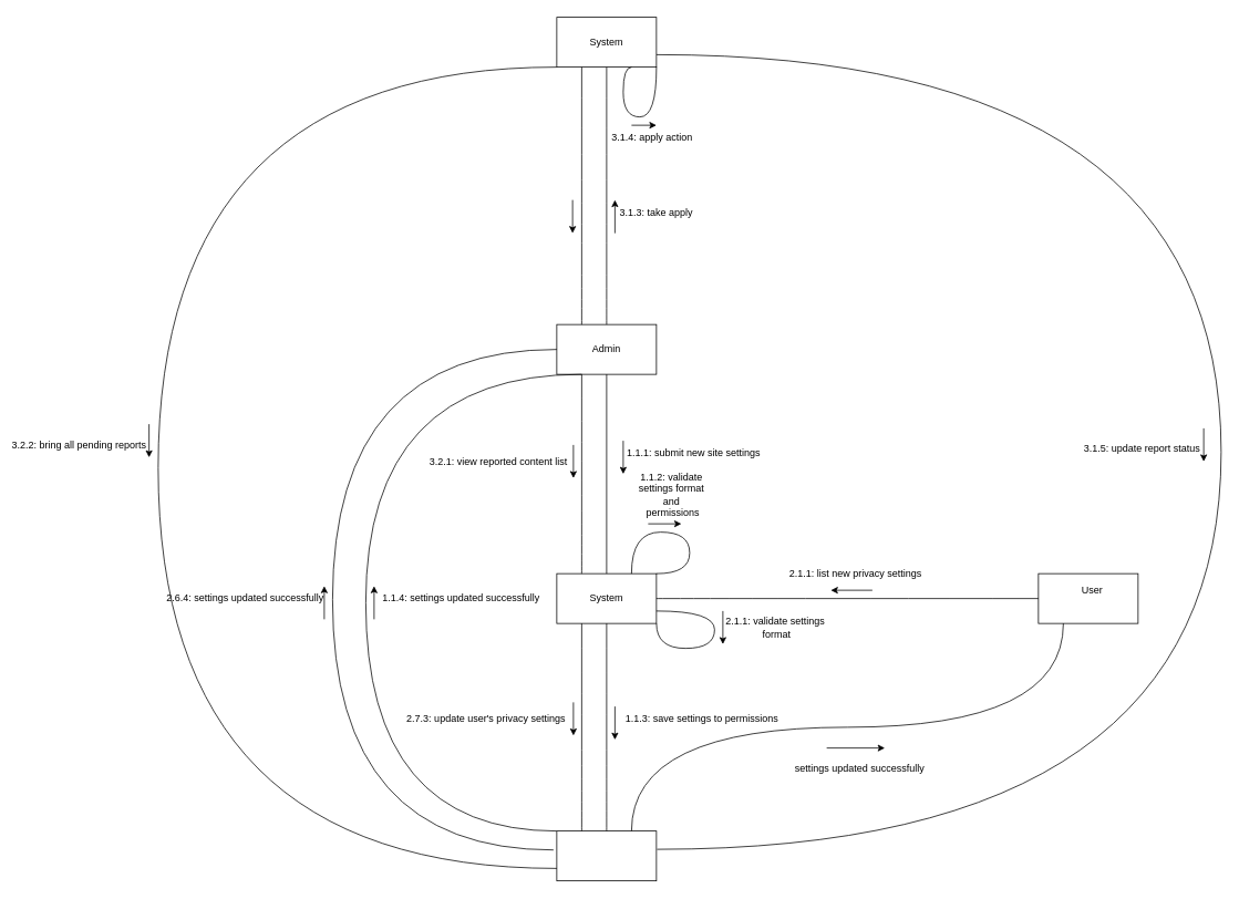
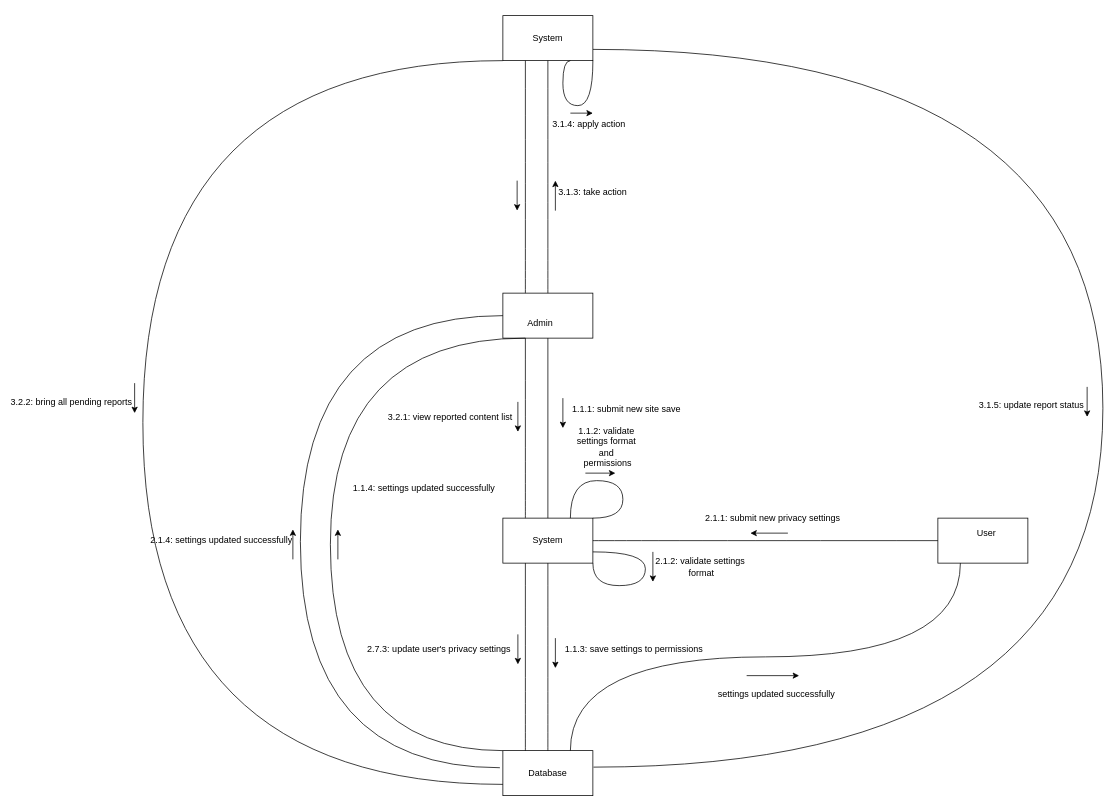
  <mxCell id="0" />
  <mxCell id="1" parent="0" />
  <mxCell id="2" value="" style="rounded=0;whiteSpace=wrap;html=1;" vertex="1" parent="1"><mxGeometry x="670" y="690" width="120" height="60" as="geometry" /></mxCell>
  <mxCell id="3" value="&lt;div style=&quot;line-height: 160%;&quot;&gt;System&lt;/div&gt;" style="text;html=1;align=center;verticalAlign=middle;whiteSpace=wrap;rounded=0;" vertex="1" parent="1"><mxGeometry x="700" y="705" width="60" height="30" as="geometry" /></mxCell>
  <mxCell id="4" value="" style="rounded=0;whiteSpace=wrap;html=1;" vertex="1" parent="1"><mxGeometry x="1250" y="690" width="120" height="60" as="geometry" /></mxCell>
  <mxCell id="5" value="User" style="text;html=1;align=center;verticalAlign=middle;whiteSpace=wrap;rounded=0;" vertex="1" parent="1"><mxGeometry x="1285" y="695" width="60" height="30" as="geometry" /></mxCell>
  <mxCell id="6" value="" style="rounded=0;whiteSpace=wrap;html=1;" vertex="1" parent="1"><mxGeometry x="670" y="1000" width="120" height="60" as="geometry" /></mxCell>
+ <mxCell id="7" value="Database" style="text;html=1;align=center;verticalAlign=middle;whiteSpace=wrap;rounded=0;" vertex="1" parent="1"><mxGeometry x="700" y="1015" width="60" height="30" as="geometry" /></mxCell>
  <mxCell id="8" value="" style="rounded=0;whiteSpace=wrap;html=1;" vertex="1" parent="1"><mxGeometry x="670" y="390" width="120" height="60" as="geometry" /></mxCell>
- <mxCell id="9" value="Ad&lt;span style=&quot;background-color: transparent; color: light-dark(rgb(0, 0, 0), rgb(255, 255, 255));&quot;&gt;min&lt;/span&gt;" style="text;html=1;align=center;verticalAlign=middle;whiteSpace=wrap;rounded=0;" vertex="1" parent="1"><mxGeometry x="700" y="405" width="60" height="30" as="geometry" /></mxCell>
+ <mxCell id="9" value="Ad&lt;span style=&quot;background-color: transparent; color: light-dark(rgb(0, 0, 0), rgb(255, 255, 255));&quot;&gt;min&lt;/span&gt;" style="text;html=1;align=center;verticalAlign=middle;whiteSpace=wrap;rounded=0;" vertex="1" parent="1"><mxGeometry x="690" y="415" width="60" height="30" as="geometry" /></mxCell>
  <mxCell id="10" value="" style="endArrow=none;html=1;rounded=0;edgeStyle=orthogonalEdgeStyle;curved=1;entryX=1;entryY=0.75;entryDx=0;entryDy=0;exitX=1.007;exitY=0.367;exitDx=0;exitDy=0;exitPerimeter=0;" edge="1" parent="1" source="6" target="42"><mxGeometry width="50" height="50" relative="1" as="geometry"><mxPoint x="1070" y="280" as="sourcePoint" /><mxPoint x="1120" y="230" as="targetPoint" /><Array as="points"><mxPoint x="1470" y="1022" /><mxPoint x="1470" y="65" /></Array></mxGeometry></mxCell>
  <mxCell id="11" value="" style="endArrow=none;html=1;rounded=0;edgeStyle=orthogonalEdgeStyle;curved=1;entryX=0.5;entryY=1;entryDx=0;entryDy=0;exitX=0.5;exitY=0;exitDx=0;exitDy=0;" edge="1" parent="1" source="2" target="8"><mxGeometry width="50" height="50" relative="1" as="geometry"><mxPoint x="700" y="540" as="sourcePoint" /><mxPoint x="750" y="490" as="targetPoint" /><Array as="points"><mxPoint x="730" y="570" /><mxPoint x="730" y="570" /></Array></mxGeometry></mxCell>
  <mxCell id="12" value="" style="endArrow=classic;html=1;rounded=0;" edge="1" parent="1"><mxGeometry width="50" height="50" relative="1" as="geometry"><mxPoint x="750" as="sourcePoint" y="530" /><mxPoint x="750" y="570" as="targetPoint" /></mxGeometry></mxCell>
- <mxCell id="13" value="&lt;span style=&quot;text-wrap-mode: nowrap;&quot;&gt;1.1.1: submit new site settings&lt;/span&gt;" style="text;html=1;align=center;verticalAlign=middle;whiteSpace=wrap;rounded=0;" vertex="1" parent="1"><mxGeometry x="750" width="170" height="30" as="geometry" y="530" /></mxCell>
+ <mxCell id="13" value="&lt;span style=&quot;text-wrap-mode: nowrap;&quot;&gt;1.1.1: submit new site save&lt;/span&gt;" style="text;html=1;align=center;verticalAlign=middle;whiteSpace=wrap;rounded=0;" vertex="1" parent="1"><mxGeometry x="750" width="170" height="30" as="geometry" y="530" /></mxCell>
  <mxCell id="14" value="" style="endArrow=none;html=1;rounded=0;edgeStyle=orthogonalEdgeStyle;curved=1;exitX=0.75;exitY=0;exitDx=0;exitDy=0;entryX=1;entryY=0;entryDx=0;entryDy=0;" edge="1" parent="1" source="2" target="2"><mxGeometry width="50" height="50" relative="1" as="geometry"><mxPoint x="880" y="700" as="sourcePoint" /><mxPoint x="960" y="690" as="targetPoint" /><Array as="points"><mxPoint x="760" y="640" /><mxPoint x="830" y="640" /><mxPoint x="830" y="690" /></Array></mxGeometry></mxCell>
  <mxCell id="15" value="" style="endArrow=classic;html=1;rounded=0;" edge="1" parent="1"><mxGeometry width="50" height="50" relative="1" as="geometry"><mxPoint x="780" y="630" as="sourcePoint" /><mxPoint x="820" y="630" as="targetPoint" /></mxGeometry></mxCell>
  <mxCell id="16" value="&lt;span style=&quot;text-wrap-mode: nowrap;&quot;&gt;1.1.2: validate&amp;nbsp;&lt;/span&gt;&lt;div style=&quot;text-wrap-mode: nowrap;&quot;&gt;settings format&amp;nbsp;&lt;/div&gt;&lt;div style=&quot;text-wrap-mode: nowrap;&quot;&gt;and&amp;nbsp;&lt;/div&gt;&lt;div style=&quot;text-wrap-mode: nowrap;&quot;&gt;permissions&lt;/div&gt;" style="text;html=1;align=center;verticalAlign=middle;whiteSpace=wrap;rounded=0;" vertex="1" parent="1"><mxGeometry x="760" y="560" width="100" height="70" as="geometry" /></mxCell>
  <mxCell id="17" value="" style="endArrow=none;html=1;rounded=0;edgeStyle=orthogonalEdgeStyle;curved=1;entryX=0.5;entryY=1;entryDx=0;entryDy=0;exitX=0.5;exitY=0;exitDx=0;exitDy=0;" edge="1" parent="1" source="6" target="2"><mxGeometry width="50" height="50" relative="1" as="geometry"><mxPoint x="860" y="820" as="sourcePoint" /><mxPoint x="910" y="770" as="targetPoint" /></mxGeometry></mxCell>
  <mxCell id="18" value="" style="endArrow=classic;html=1;rounded=0;" edge="1" parent="1"><mxGeometry width="50" height="50" relative="1" as="geometry"><mxPoint x="740" y="850" as="sourcePoint" /><mxPoint x="740" y="890" as="targetPoint" /></mxGeometry></mxCell>
  <mxCell id="19" value="&lt;span style=&quot;text-wrap-mode: nowrap;&quot;&gt;1.1.3: save settings to permissions&lt;/span&gt;" style="text;html=1;align=center;verticalAlign=middle;whiteSpace=wrap;rounded=0;" vertex="1" parent="1"><mxGeometry x="760" y="850" width="170" height="30" as="geometry" /></mxCell>
  <mxCell id="20" value="" style="endArrow=none;html=1;rounded=0;edgeStyle=orthogonalEdgeStyle;curved=1;exitX=0;exitY=0;exitDx=0;exitDy=0;entryX=0.25;entryY=1;entryDx=0;entryDy=0;" edge="1" parent="1" source="6" target="8"><mxGeometry width="50" height="50" relative="1" as="geometry"><mxPoint x="660" y="1000" as="sourcePoint" /><mxPoint x="660" y="500" as="targetPoint" /><Array as="points"><mxPoint x="440" y="1000" /><mxPoint x="440" y="450" /></Array></mxGeometry></mxCell>
  <mxCell id="21" value="" style="endArrow=classic;html=1;rounded=0;" edge="1" parent="1"><mxGeometry width="50" height="50" relative="1" as="geometry"><mxPoint x="450" y="745" as="sourcePoint" /><mxPoint x="450" y="705" as="targetPoint" /></mxGeometry></mxCell>
- <mxCell id="22" value="&lt;span style=&quot;text-wrap-mode: nowrap;&quot;&gt;1.1.4: settings updated successfully&lt;/span&gt;" style="text;html=1;align=center;verticalAlign=middle;whiteSpace=wrap;rounded=0;" vertex="1" parent="1"><mxGeometry x="470" y="705" width="170" height="30" as="geometry" /></mxCell>
+ <mxCell id="22" value="&lt;span style=&quot;text-wrap-mode: nowrap;&quot;&gt;1.1.4: settings updated successfully&lt;/span&gt;" style="text;html=1;align=center;verticalAlign=middle;whiteSpace=wrap;rounded=0;" vertex="1" parent="1"><mxGeometry x="480" y="635" width="170" height="30" as="geometry" /></mxCell>
  <mxCell id="23" value="" style="endArrow=none;html=1;rounded=0;edgeStyle=orthogonalEdgeStyle;curved=1;entryX=0;entryY=0.5;entryDx=0;entryDy=0;exitX=1;exitY=0.5;exitDx=0;exitDy=0;" edge="1" parent="1" source="2" target="4"><mxGeometry width="50" height="50" relative="1" as="geometry"><mxPoint x="1090" y="720" as="sourcePoint" /><mxPoint x="1140" y="670" as="targetPoint" /></mxGeometry></mxCell>
  <mxCell id="24" value="" style="endArrow=classic;html=1;rounded=0;" edge="1" parent="1"><mxGeometry width="50" height="50" relative="1" as="geometry"><mxPoint x="1050" y="710" as="sourcePoint" /><mxPoint x="1000" y="710" as="targetPoint" /></mxGeometry></mxCell>
- <mxCell id="25" value="&lt;span style=&quot;text-wrap-mode: nowrap;&quot;&gt;2.1.1: list new privacy settings&lt;/span&gt;" style="text;html=1;align=center;verticalAlign=middle;whiteSpace=wrap;rounded=0;" vertex="1" parent="1"><mxGeometry x="950" y="675" width="160" height="30" as="geometry" /></mxCell>
+ <mxCell id="25" value="&lt;span style=&quot;text-wrap-mode: nowrap;&quot;&gt;2.1.1: submit new privacy settings&lt;/span&gt;" style="text;html=1;align=center;verticalAlign=middle;whiteSpace=wrap;rounded=0;" vertex="1" parent="1"><mxGeometry x="950" y="675" width="160" height="30" as="geometry" /></mxCell>
  <mxCell id="26" value="" style="endArrow=none;html=1;rounded=0;edgeStyle=orthogonalEdgeStyle;curved=1;entryX=1;entryY=0.75;entryDx=0;entryDy=0;exitX=1;exitY=1;exitDx=0;exitDy=0;" edge="1" parent="1" source="2" target="2"><mxGeometry width="50" height="50" relative="1" as="geometry"><mxPoint x="799.75" y="800" as="sourcePoint" /><mxPoint x="849.75" y="750" as="targetPoint" /><Array as="points"><mxPoint x="790" y="780" /><mxPoint x="860" y="780" /><mxPoint x="860" y="735" /></Array></mxGeometry></mxCell>
  <mxCell id="27" value="" style="endArrow=classic;html=1;rounded=0;" edge="1" parent="1"><mxGeometry width="50" height="50" relative="1" as="geometry"><mxPoint x="870" y="735" as="sourcePoint" /><mxPoint x="870" y="775" as="targetPoint" /></mxGeometry></mxCell>
- <mxCell id="28" value="&lt;span style=&quot;text-wrap-mode: nowrap;&quot;&gt;2.1.1: validate settings&amp;nbsp;&lt;/span&gt;&lt;div style=&quot;text-wrap-mode: nowrap;&quot;&gt;format&lt;/div&gt;" style="text;html=1;align=center;verticalAlign=middle;whiteSpace=wrap;rounded=0;" vertex="1" parent="1"><mxGeometry x="880" y="740" width="110" height="30" as="geometry" /></mxCell>
+ <mxCell id="28" value="&lt;span style=&quot;text-wrap-mode: nowrap;&quot;&gt;2.1.2: validate settings&amp;nbsp;&lt;/span&gt;&lt;div style=&quot;text-wrap-mode: nowrap;&quot;&gt;format&lt;/div&gt;" style="text;html=1;align=center;verticalAlign=middle;whiteSpace=wrap;rounded=0;" vertex="1" parent="1"><mxGeometry x="880" y="740" width="110" height="30" as="geometry" /></mxCell>
  <mxCell id="29" value="" style="endArrow=none;html=1;rounded=0;edgeStyle=orthogonalEdgeStyle;curved=1;exitX=0.75;exitY=0;exitDx=0;exitDy=0;entryX=0.25;entryY=1;entryDx=0;entryDy=0;" edge="1" parent="1" source="6" target="4"><mxGeometry width="50" height="50" relative="1" as="geometry"><mxPoint x="970" y="870" as="sourcePoint" /><mxPoint x="1020" y="820" as="targetPoint" /></mxGeometry></mxCell>
  <mxCell id="30" value="" style="endArrow=classic;html=1;rounded=0;" edge="1" parent="1"><mxGeometry width="50" height="50" relative="1" as="geometry"><mxPoint x="995" y="900" as="sourcePoint" /><mxPoint x="1065" y="900" as="targetPoint" /></mxGeometry></mxCell>
  <mxCell id="31" value="&lt;span style=&quot;text-wrap-mode: nowrap;&quot;&gt;settings updated successfully&lt;/span&gt;" style="text;html=1;align=center;verticalAlign=middle;whiteSpace=wrap;rounded=0;" vertex="1" parent="1"><mxGeometry x="950" y="910" width="170" height="30" as="geometry" /></mxCell>
  <mxCell id="32" value="" style="endArrow=none;html=1;rounded=0;edgeStyle=orthogonalEdgeStyle;curved=1;entryX=0.25;entryY=1;entryDx=0;entryDy=0;exitX=0.25;exitY=0;exitDx=0;exitDy=0;" edge="1" parent="1" source="6" target="2"><mxGeometry width="50" height="50" relative="1" as="geometry"><mxPoint x="550" y="889.75" as="sourcePoint" /><mxPoint x="600" y="839.75" as="targetPoint" /></mxGeometry></mxCell>
  <mxCell id="33" value="" style="endArrow=classic;html=1;rounded=0;" edge="1" parent="1"><mxGeometry width="50" height="50" relative="1" as="geometry"><mxPoint x="690" y="845" as="sourcePoint" /><mxPoint x="690" y="885" as="targetPoint" /></mxGeometry></mxCell>
  <mxCell id="34" value="&lt;span style=&quot;text-wrap-mode: nowrap;&quot;&gt;2.7.3: update user's privacy settings&lt;/span&gt;" style="text;html=1;align=center;verticalAlign=middle;whiteSpace=wrap;rounded=0;" vertex="1" parent="1"><mxGeometry x="500" y="850" width="170" height="30" as="geometry" /></mxCell>
  <mxCell id="35" style="edgeStyle=orthogonalEdgeStyle;rounded=0;orthogonalLoop=1;jettySize=auto;html=1;exitX=0.5;exitY=1;exitDx=0;exitDy=0;" edge="1" parent="1" source="34" target="34"><mxGeometry relative="1" as="geometry" /></mxCell>
  <mxCell id="36" value="" style="endArrow=none;html=1;rounded=0;edgeStyle=orthogonalEdgeStyle;curved=1;entryX=0.25;entryY=1;entryDx=0;entryDy=0;exitX=0.25;exitY=0;exitDx=0;exitDy=0;" edge="1" parent="1" source="2" target="8"><mxGeometry width="50" height="50" relative="1" as="geometry"><mxPoint y="620" as="sourcePoint" x="610" /><mxPoint x="680" y="490" as="targetPoint" /></mxGeometry></mxCell>
  <mxCell id="37" value="" style="endArrow=classic;html=1;rounded=0;" edge="1" parent="1"><mxGeometry width="50" height="50" relative="1" as="geometry"><mxPoint x="690" y="535" as="sourcePoint" /><mxPoint x="690" y="575" as="targetPoint" /></mxGeometry></mxCell>
  <mxCell id="38" value="&lt;span style=&quot;text-wrap-mode: nowrap;&quot;&gt;3.2.1: view reported content list&lt;/span&gt;" style="text;html=1;align=center;verticalAlign=middle;whiteSpace=wrap;rounded=0;" vertex="1" parent="1"><mxGeometry x="530" y="540" width="140" height="30" as="geometry" /></mxCell>
  <mxCell id="39" value="" style="endArrow=none;html=1;rounded=0;edgeStyle=orthogonalEdgeStyle;curved=1;exitX=-0.033;exitY=0.38;exitDx=0;exitDy=0;exitPerimeter=0;entryX=0;entryY=0.5;entryDx=0;entryDy=0;" edge="1" parent="1" source="6" target="8"><mxGeometry width="50" height="50" relative="1" as="geometry"><mxPoint x="330" y="704.5" as="sourcePoint" /><mxPoint x="380" y="654.5" as="targetPoint" /><Array as="points"><mxPoint x="400" y="1023" /><mxPoint x="400" y="420" /></Array></mxGeometry></mxCell>
  <mxCell id="40" value="" style="endArrow=classic;html=1;rounded=0;" edge="1" parent="1"><mxGeometry width="50" height="50" relative="1" as="geometry"><mxPoint x="390" y="745" as="sourcePoint" /><mxPoint x="390" y="705" as="targetPoint" /></mxGeometry></mxCell>
- <mxCell id="41" value="&lt;span style=&quot;text-wrap-mode: nowrap;&quot;&gt;2.6.4: settings updated successfully&lt;/span&gt;" style="text;html=1;align=center;verticalAlign=middle;whiteSpace=wrap;rounded=0;" vertex="1" parent="1"><mxGeometry x="210" y="705" width="170" height="30" as="geometry" /></mxCell>
+ <mxCell id="41" value="&lt;span style=&quot;text-wrap-mode: nowrap;&quot;&gt;2.1.4: settings updated successfully&lt;/span&gt;" style="text;html=1;align=center;verticalAlign=middle;whiteSpace=wrap;rounded=0;" vertex="1" parent="1"><mxGeometry x="210" y="705" width="170" height="30" as="geometry" /></mxCell>
  <mxCell id="42" value="" style="rounded=0;whiteSpace=wrap;html=1;" vertex="1" parent="1"><mxGeometry x="670" y="20" width="120" height="60" as="geometry" /></mxCell>
  <mxCell id="43" value="System" style="text;html=1;align=center;verticalAlign=middle;whiteSpace=wrap;rounded=0;" vertex="1" parent="1"><mxGeometry x="700" y="35" width="60" height="30" as="geometry" /></mxCell>
  <mxCell id="44" value="" style="endArrow=none;html=1;rounded=0;edgeStyle=orthogonalEdgeStyle;curved=1;exitX=0.5;exitY=0;exitDx=0;exitDy=0;entryX=0.5;entryY=1;entryDx=0;entryDy=0;" edge="1" parent="1" source="8" target="42"><mxGeometry width="50" height="50" relative="1" as="geometry"><mxPoint x="1080" y="290" as="sourcePoint" /><mxPoint x="1130" y="240" as="targetPoint" /></mxGeometry></mxCell>
  <mxCell id="45" value="" style="endArrow=classic;html=1;rounded=0;" edge="1" parent="1"><mxGeometry width="50" height="50" relative="1" as="geometry"><mxPoint x="740" y="280" as="sourcePoint" /><mxPoint x="740" y="240" as="targetPoint" /></mxGeometry></mxCell>
- <mxCell id="46" value="&lt;span style=&quot;text-wrap-mode: nowrap;&quot;&gt;3.1.3: take apply&lt;/span&gt;" style="text;html=1;align=center;verticalAlign=middle;whiteSpace=wrap;rounded=0;" vertex="1" parent="1"><mxGeometry x="750" y="240" width="80" height="30" as="geometry" /></mxCell>
+ <mxCell id="46" value="&lt;span style=&quot;text-wrap-mode: nowrap;&quot;&gt;3.1.3: take action&lt;/span&gt;" style="text;html=1;align=center;verticalAlign=middle;whiteSpace=wrap;rounded=0;" vertex="1" parent="1"><mxGeometry x="750" y="240" width="80" height="30" as="geometry" /></mxCell>
  <mxCell id="47" value="" style="endArrow=none;html=1;rounded=0;edgeStyle=orthogonalEdgeStyle;curved=1;exitX=1;exitY=1;exitDx=0;exitDy=0;entryX=0.75;entryY=1;entryDx=0;entryDy=0;" edge="1" parent="1" source="42" target="42"><mxGeometry width="50" height="50" relative="1" as="geometry"><mxPoint x="850" y="110" as="sourcePoint" /><mxPoint x="880" y="110" as="targetPoint" /><Array as="points"><mxPoint x="790" y="140" /><mxPoint x="750" y="140" /><mxPoint x="750" y="80" /></Array></mxGeometry></mxCell>
  <mxCell id="48" value="" style="endArrow=classic;html=1;rounded=0;" edge="1" parent="1"><mxGeometry width="50" height="50" relative="1" as="geometry"><mxPoint x="760" y="150" as="sourcePoint" /><mxPoint x="790" y="150" as="targetPoint" /></mxGeometry></mxCell>
  <mxCell id="49" value="&lt;span style=&quot;text-wrap-mode: nowrap;&quot;&gt;3.1.4: apply action&lt;/span&gt;" style="text;html=1;align=center;verticalAlign=middle;whiteSpace=wrap;rounded=0;" vertex="1" parent="1"><mxGeometry x="750" y="150" width="70" height="30" as="geometry" /></mxCell>
  <mxCell id="50" value="" style="endArrow=none;html=1;rounded=0;edgeStyle=orthogonalEdgeStyle;curved=1;entryX=0.25;entryY=1;entryDx=0;entryDy=0;exitX=0.25;exitY=0;exitDx=0;exitDy=0;" edge="1" parent="1" source="8" target="42"><mxGeometry width="50" height="50" relative="1" as="geometry"><mxPoint x="1080" y="290" as="sourcePoint" /><mxPoint x="1130" y="240" as="targetPoint" /></mxGeometry></mxCell>
  <mxCell id="51" value="" style="endArrow=classic;html=1;rounded=0;" edge="1" parent="1"><mxGeometry width="50" height="50" relative="1" as="geometry"><mxPoint x="689" y="240" as="sourcePoint" /><mxPoint x="689" y="280" as="targetPoint" /></mxGeometry></mxCell>
  <mxCell id="52" value="" style="endArrow=none;html=1;rounded=0;edgeStyle=orthogonalEdgeStyle;curved=1;entryX=0;entryY=1;entryDx=0;entryDy=0;exitX=0;exitY=0.75;exitDx=0;exitDy=0;" edge="1" parent="1" source="6" target="42"><mxGeometry width="50" height="50" relative="1" as="geometry"><mxPoint x="430" y="350" as="sourcePoint" /><mxPoint x="539.5" y="139.75" as="targetPoint" /><Array as="points"><mxPoint x="190" y="1045" /><mxPoint x="190" y="80" /></Array></mxGeometry></mxCell>
  <mxCell id="53" value="" style="endArrow=classic;html=1;rounded=0;" edge="1" parent="1"><mxGeometry width="50" height="50" relative="1" as="geometry"><mxPoint x="179" y="510" as="sourcePoint" /><mxPoint x="179" y="550" as="targetPoint" /></mxGeometry></mxCell>
  <mxCell id="54" value="&lt;span style=&quot;text-wrap-mode: nowrap;&quot;&gt;3.2.2: bring all pending reports&lt;/span&gt;" style="text;html=1;align=center;verticalAlign=middle;whiteSpace=wrap;rounded=0;" vertex="1" parent="1"><mxGeometry x="20" y="520" width="150" height="30" as="geometry" /></mxCell>
  <mxCell id="55" value="" style="endArrow=classic;html=1;rounded=0;" edge="1" parent="1"><mxGeometry width="50" height="50" relative="1" as="geometry"><mxPoint x="1449" y="515" as="sourcePoint" /><mxPoint x="1449" y="555" as="targetPoint" /></mxGeometry></mxCell>
  <mxCell id="56" value="&lt;span style=&quot;text-wrap-mode: nowrap;&quot;&gt;3.1.5: update report status&lt;/span&gt;" style="text;html=1;align=center;verticalAlign=middle;whiteSpace=wrap;rounded=0;" vertex="1" parent="1"><mxGeometry x="1310" y="525" width="130" height="30" as="geometry" /></mxCell>
